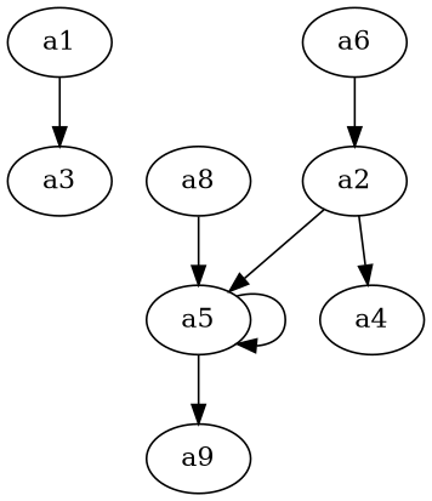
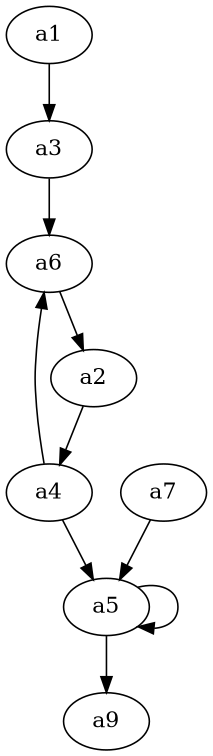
  digraph {
    node [cost=2]
    edge [delay=1]
    a1 [cost=1]
    a3
    a2 [cost=5]
    a4 [cost=3]
    a5
    a6
    n7 [cost=1 label=a9]
-   a7 [cost=1.5 label=a8]
+   a7 [cost=1.5]
    a1 -> a3
+   a3 -> a6
    a2 -> a4
-   a2 -> a5
+   a4 -> a5
+   a4 -> a6
    a5 -> a5
    a5 -> n7
    a6 -> a2
    a7 -> a5
  }
